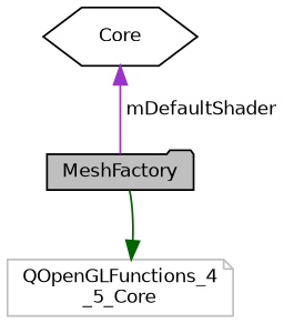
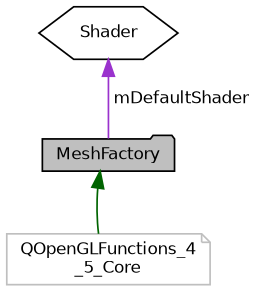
  digraph {
    node [color=black fillcolor=white fontname=Helvetica fontsize=10 style=filled]
    edge [dir=back fontname=Helvetica fontsize=10 labelfontname=Helvetica labelfontsize=10 style=solid]
    n1 [fillcolor=grey75 fontcolor=black height=0.2 label=MeshFactory shape=folder width=0.4]
    n2 [color=grey75 height=0.2 label="QOpenGLFunctions_4\l_5_Core" shape=note width=0.4]
-   n3 [height=0.2 label=Core shape=hexagon width=0.4]
-   n2 -> n1 [color=darkgreen]
+   n3 [height=0.2 label=Shader shape=hexagon width=0.4]
+   n1 -> n2 [color=darkgreen]
    n3 -> n1 [color=darkorchid3 label=" mDefaultShader"]
  }
